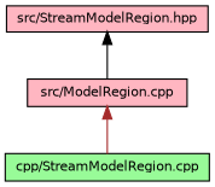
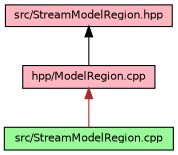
  digraph {
    node [color=black fillcolor=lightpink fontname=Helvetica fontsize=10 shape=record style=filled]
    edge [dir=back fontname=Helvetica fontsize=10 labelfontname=Helvetica labelfontsize=10 style=solid]
    n1 [fontcolor=black height=0.2 label="src/StreamModelRegion.hpp" width=0.4]
-   n2 [height=0.2 label="src/ModelRegion.cpp" width=0.4]
-   n3 [fillcolor=palegreen height=0.2 label="cpp/StreamModelRegion.cpp" width=0.4]
+   n2 [height=0.2 label="hpp/ModelRegion.cpp" width=0.4]
+   n3 [fillcolor=palegreen height=0.2 label="src/StreamModelRegion.cpp" width=0.4]
    n1 -> n2 [color=black]
    n2 -> n3 [color=brown]
  }
